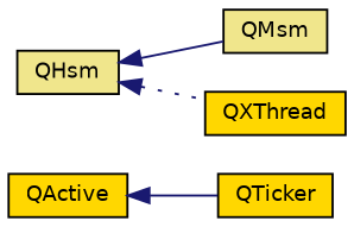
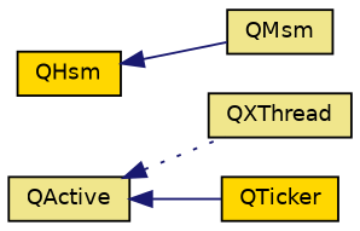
  digraph {
    rankdir=LR
    node [color=black fillcolor=khaki fontname=Helvetica fontsize=10 shape=record style=filled]
    edge [color=midnightblue dir=back fontname=Helvetica fontsize=10 labelfontname=Helvetica labelfontsize=10 style=solid]
-   n1 [height=0.2 label=QHsm width=0.4]
+   n1 [fillcolor=gold height=0.2 label=QHsm width=0.4]
    n2 [height=0.2 label=QMsm width=0.4]
-   n3 [fillcolor=gold height=0.2 label=QActive width=0.4]
+   n3 [height=0.2 label=QActive width=0.4]
    n4 [fillcolor=gold height=0.2 label=QTicker width=0.4]
-   n5 [fillcolor=gold height=0.2 label=QXThread width=0.4]
+   n5 [height=0.2 label=QXThread width=0.4]
    n1 -> n2
    n3 -> n4
-   n1 -> n5 [style=dotted]
+   n3 -> n5 [style=dotted]
  }
